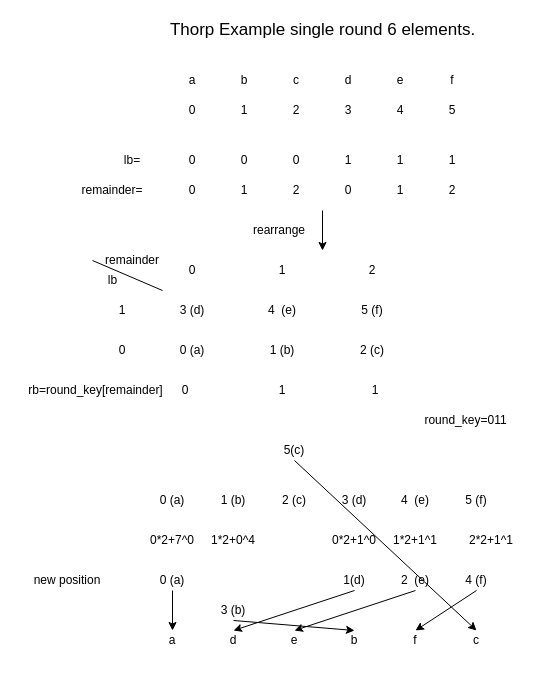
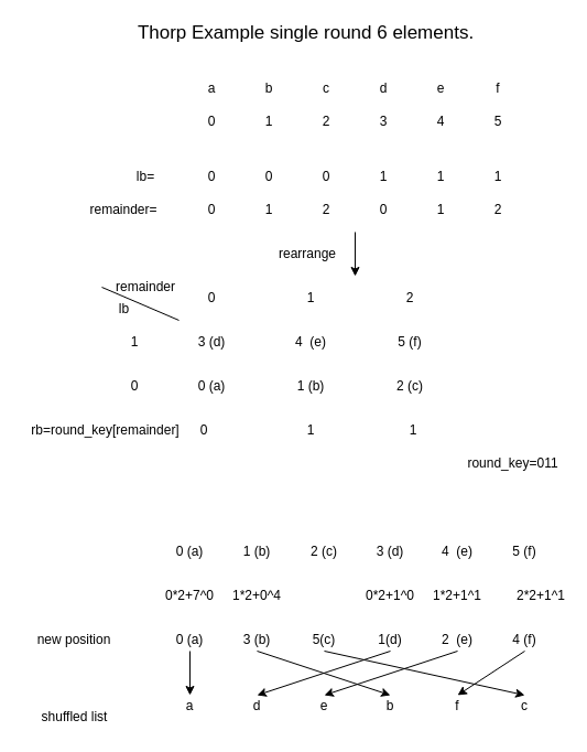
  <mxCell id="0" />
  <mxCell id="1" parent="0" />
- <mxCell id="2" value="&lt;font style=&quot;font-size: 17px&quot;&gt;Thorp Example single round 6 elements.&lt;/font&gt;" style="text;html=1;align=center;verticalAlign=middle;resizable=0;points=[];autosize=1;strokeColor=none;" vertex="1" parent="1"><mxGeometry x="162" y="20" width="320" height="20" as="geometry" /></mxCell>
+ <mxCell id="2" value="&lt;font style=&quot;font-size: 17px&quot;&gt;Thorp Example single round 6 elements.&lt;/font&gt;" style="text;html=1;align=center;verticalAlign=middle;resizable=0;points=[];autosize=1;strokeColor=none;" vertex="1" parent="1"><mxGeometry x="117" y="20" width="320" height="20" as="geometry" /></mxCell>
  <mxCell id="3" value="a" style="text;html=1;strokeColor=none;fillColor=none;align=center;verticalAlign=middle;whiteSpace=wrap;rounded=0;" vertex="1" parent="1"><mxGeometry x="172" y="70" width="40" height="20" as="geometry" /></mxCell>
  <mxCell id="4" value="b" style="text;html=1;strokeColor=none;fillColor=none;align=center;verticalAlign=middle;whiteSpace=wrap;rounded=0;" vertex="1" parent="1"><mxGeometry x="224" y="70" width="40" height="20" as="geometry" /></mxCell>
  <mxCell id="5" value="c" style="text;html=1;strokeColor=none;fillColor=none;align=center;verticalAlign=middle;whiteSpace=wrap;rounded=0;" vertex="1" parent="1"><mxGeometry x="276" y="70" width="40" height="20" as="geometry" /></mxCell>
  <mxCell id="6" value="d" style="text;html=1;strokeColor=none;fillColor=none;align=center;verticalAlign=middle;whiteSpace=wrap;rounded=0;" vertex="1" parent="1"><mxGeometry x="328" y="70" width="40" height="20" as="geometry" /></mxCell>
  <mxCell id="7" value="e" style="text;html=1;strokeColor=none;fillColor=none;align=center;verticalAlign=middle;whiteSpace=wrap;rounded=0;" vertex="1" parent="1"><mxGeometry x="380" y="70" width="40" height="20" as="geometry" /></mxCell>
  <mxCell id="8" value="f" style="text;html=1;strokeColor=none;fillColor=none;align=center;verticalAlign=middle;whiteSpace=wrap;rounded=0;" vertex="1" parent="1"><mxGeometry x="432" y="70" width="40" height="20" as="geometry" /></mxCell>
  <mxCell id="9" value="0" style="text;html=1;strokeColor=none;fillColor=none;align=center;verticalAlign=middle;whiteSpace=wrap;rounded=0;" vertex="1" parent="1"><mxGeometry x="172" y="100" width="40" height="20" as="geometry" /></mxCell>
  <mxCell id="10" value="1" style="text;html=1;strokeColor=none;fillColor=none;align=center;verticalAlign=middle;whiteSpace=wrap;rounded=0;" vertex="1" parent="1"><mxGeometry x="224" y="100" width="40" height="20" as="geometry" /></mxCell>
  <mxCell id="11" value="2" style="text;html=1;strokeColor=none;fillColor=none;align=center;verticalAlign=middle;whiteSpace=wrap;rounded=0;" vertex="1" parent="1"><mxGeometry x="276" y="100" width="40" height="20" as="geometry" /></mxCell>
  <mxCell id="12" value="3" style="text;html=1;strokeColor=none;fillColor=none;align=center;verticalAlign=middle;whiteSpace=wrap;rounded=0;" vertex="1" parent="1"><mxGeometry x="328" y="100" width="40" height="20" as="geometry" /></mxCell>
  <mxCell id="13" value="4" style="text;html=1;strokeColor=none;fillColor=none;align=center;verticalAlign=middle;whiteSpace=wrap;rounded=0;" vertex="1" parent="1"><mxGeometry x="380" y="100" width="40" height="20" as="geometry" /></mxCell>
  <mxCell id="14" value="5" style="text;html=1;strokeColor=none;fillColor=none;align=center;verticalAlign=middle;whiteSpace=wrap;rounded=0;" vertex="1" parent="1"><mxGeometry x="432" y="100" width="40" height="20" as="geometry" /></mxCell>
  <mxCell id="15" value="lb=" style="text;html=1;strokeColor=none;fillColor=none;align=center;verticalAlign=middle;whiteSpace=wrap;rounded=0;" vertex="1" parent="1"><mxGeometry x="112" y="150" width="40" height="20" as="geometry" /></mxCell>
  <mxCell id="16" value="remainder=" style="text;html=1;strokeColor=none;fillColor=none;align=center;verticalAlign=middle;whiteSpace=wrap;rounded=0;" vertex="1" parent="1"><mxGeometry x="92" y="180" width="40" height="20" as="geometry" /></mxCell>
  <mxCell id="17" value="0" style="text;html=1;strokeColor=none;fillColor=none;align=center;verticalAlign=middle;whiteSpace=wrap;rounded=0;" vertex="1" parent="1"><mxGeometry x="172" y="150" width="40" height="20" as="geometry" /></mxCell>
  <mxCell id="18" value="0" style="text;html=1;strokeColor=none;fillColor=none;align=center;verticalAlign=middle;whiteSpace=wrap;rounded=0;" vertex="1" parent="1"><mxGeometry x="172" y="180" width="40" height="20" as="geometry" /></mxCell>
  <mxCell id="19" value="0" style="text;html=1;strokeColor=none;fillColor=none;align=center;verticalAlign=middle;whiteSpace=wrap;rounded=0;" vertex="1" parent="1"><mxGeometry x="224" y="150" width="40" height="20" as="geometry" /></mxCell>
  <mxCell id="20" value="1" style="text;html=1;strokeColor=none;fillColor=none;align=center;verticalAlign=middle;whiteSpace=wrap;rounded=0;" vertex="1" parent="1"><mxGeometry x="224" y="180" width="40" height="20" as="geometry" /></mxCell>
  <mxCell id="21" value="0" style="text;html=1;strokeColor=none;fillColor=none;align=center;verticalAlign=middle;whiteSpace=wrap;rounded=0;" vertex="1" parent="1"><mxGeometry x="276" y="150" width="40" height="20" as="geometry" /></mxCell>
  <mxCell id="22" value="2" style="text;html=1;strokeColor=none;fillColor=none;align=center;verticalAlign=middle;whiteSpace=wrap;rounded=0;" vertex="1" parent="1"><mxGeometry x="276" y="180" width="40" height="20" as="geometry" /></mxCell>
  <mxCell id="23" value="1" style="text;html=1;strokeColor=none;fillColor=none;align=center;verticalAlign=middle;whiteSpace=wrap;rounded=0;" vertex="1" parent="1"><mxGeometry x="328" y="150" width="40" height="20" as="geometry" /></mxCell>
  <mxCell id="24" value="0" style="text;html=1;strokeColor=none;fillColor=none;align=center;verticalAlign=middle;whiteSpace=wrap;rounded=0;" vertex="1" parent="1"><mxGeometry x="328" y="180" width="40" height="20" as="geometry" /></mxCell>
  <mxCell id="25" value="1" style="text;html=1;strokeColor=none;fillColor=none;align=center;verticalAlign=middle;whiteSpace=wrap;rounded=0;" vertex="1" parent="1"><mxGeometry x="380" y="150" width="40" height="20" as="geometry" /></mxCell>
  <mxCell id="26" value="1" style="text;html=1;strokeColor=none;fillColor=none;align=center;verticalAlign=middle;whiteSpace=wrap;rounded=0;" vertex="1" parent="1"><mxGeometry x="380" y="180" width="40" height="20" as="geometry" /></mxCell>
  <mxCell id="27" value="1" style="text;html=1;strokeColor=none;fillColor=none;align=center;verticalAlign=middle;whiteSpace=wrap;rounded=0;" vertex="1" parent="1"><mxGeometry x="432" y="150" width="40" height="20" as="geometry" /></mxCell>
  <mxCell id="28" value="2" style="text;html=1;strokeColor=none;fillColor=none;align=center;verticalAlign=middle;whiteSpace=wrap;rounded=0;" vertex="1" parent="1"><mxGeometry x="432" y="180" width="40" height="20" as="geometry" /></mxCell>
  <mxCell id="29" value="round_key=011" style="text;html=1;align=center;verticalAlign=middle;resizable=0;points=[];autosize=1;strokeColor=none;" vertex="1" parent="1"><mxGeometry x="420" y="410" width="90" height="20" as="geometry" /></mxCell>
  <mxCell id="30" value="" style="endArrow=classic;html=1;" edge="1" parent="1"><mxGeometry width="50" height="50" relative="1" as="geometry"><mxPoint x="322" y="210" as="sourcePoint" /><mxPoint x="322" y="250" as="targetPoint" /></mxGeometry></mxCell>
  <mxCell id="31" value="rearrange" style="text;html=1;strokeColor=none;fillColor=none;align=center;verticalAlign=middle;whiteSpace=wrap;rounded=0;" vertex="1" parent="1"><mxGeometry x="242" y="220" width="74" height="20" as="geometry" /></mxCell>
  <mxCell id="32" value="lb" style="text;html=1;align=center;verticalAlign=middle;resizable=0;points=[];autosize=1;strokeColor=none;" vertex="1" parent="1"><mxGeometry x="102" y="270" width="20" height="20" as="geometry" /></mxCell>
  <mxCell id="33" value="remainder" style="text;html=1;strokeColor=none;fillColor=none;align=center;verticalAlign=middle;whiteSpace=wrap;rounded=0;" vertex="1" parent="1"><mxGeometry x="112" y="250" width="40" height="20" as="geometry" /></mxCell>
  <mxCell id="34" value="" style="endArrow=none;html=1;" edge="1" parent="1"><mxGeometry width="50" height="50" relative="1" as="geometry"><mxPoint x="162" y="290" as="sourcePoint" /><mxPoint x="92" y="260" as="targetPoint" /></mxGeometry></mxCell>
  <mxCell id="35" value="0" style="text;html=1;strokeColor=none;fillColor=none;align=center;verticalAlign=middle;whiteSpace=wrap;rounded=0;" vertex="1" parent="1"><mxGeometry x="172" y="260" width="40" height="20" as="geometry" /></mxCell>
  <mxCell id="36" value="1" style="text;html=1;strokeColor=none;fillColor=none;align=center;verticalAlign=middle;whiteSpace=wrap;rounded=0;" vertex="1" parent="1"><mxGeometry x="262" y="260" width="40" height="20" as="geometry" /></mxCell>
  <mxCell id="37" value="2" style="text;html=1;strokeColor=none;fillColor=none;align=center;verticalAlign=middle;whiteSpace=wrap;rounded=0;" vertex="1" parent="1"><mxGeometry x="352" y="260" width="40" height="20" as="geometry" /></mxCell>
  <mxCell id="38" value="1" style="text;html=1;strokeColor=none;fillColor=none;align=center;verticalAlign=middle;whiteSpace=wrap;rounded=0;" vertex="1" parent="1"><mxGeometry x="102" y="300" width="40" height="20" as="geometry" /></mxCell>
  <mxCell id="39" value="0" style="text;html=1;strokeColor=none;fillColor=none;align=center;verticalAlign=middle;whiteSpace=wrap;rounded=0;" vertex="1" parent="1"><mxGeometry x="102" y="340" width="40" height="20" as="geometry" /></mxCell>
  <mxCell id="40" value="rb=round_key[remainder]" style="text;html=1;align=center;verticalAlign=middle;resizable=0;points=[];autosize=1;strokeColor=none;" vertex="1" parent="1"><mxGeometry x="20" y="380" width="150" height="20" as="geometry" /></mxCell>
  <mxCell id="41" value="3 (d)" style="text;html=1;strokeColor=none;fillColor=none;align=center;verticalAlign=middle;whiteSpace=wrap;rounded=0;" vertex="1" parent="1"><mxGeometry x="172" y="300" width="40" height="20" as="geometry" /></mxCell>
  <mxCell id="42" value="4&amp;nbsp; (e)" style="text;html=1;strokeColor=none;fillColor=none;align=center;verticalAlign=middle;whiteSpace=wrap;rounded=0;" vertex="1" parent="1"><mxGeometry x="262" y="300" width="40" height="20" as="geometry" /></mxCell>
  <mxCell id="43" value="5 (f)" style="text;html=1;strokeColor=none;fillColor=none;align=center;verticalAlign=middle;whiteSpace=wrap;rounded=0;" vertex="1" parent="1"><mxGeometry x="352" y="300" width="40" height="20" as="geometry" /></mxCell>
  <mxCell id="44" value="0 (a)" style="text;html=1;strokeColor=none;fillColor=none;align=center;verticalAlign=middle;whiteSpace=wrap;rounded=0;" vertex="1" parent="1"><mxGeometry x="172" y="340" width="40" height="20" as="geometry" /></mxCell>
  <mxCell id="45" value="1 (b)" style="text;html=1;strokeColor=none;fillColor=none;align=center;verticalAlign=middle;whiteSpace=wrap;rounded=0;" vertex="1" parent="1"><mxGeometry x="262" y="340" width="40" height="20" as="geometry" /></mxCell>
  <mxCell id="46" value="2 (c)" style="text;html=1;strokeColor=none;fillColor=none;align=center;verticalAlign=middle;whiteSpace=wrap;rounded=0;" vertex="1" parent="1"><mxGeometry x="352" y="340" width="40" height="20" as="geometry" /></mxCell>
  <mxCell id="47" value="0" style="text;html=1;strokeColor=none;fillColor=none;align=center;verticalAlign=middle;whiteSpace=wrap;rounded=0;" vertex="1" parent="1"><mxGeometry x="165" y="380" width="40" height="20" as="geometry" /></mxCell>
  <mxCell id="48" value="1" style="text;html=1;strokeColor=none;fillColor=none;align=center;verticalAlign=middle;whiteSpace=wrap;rounded=0;" vertex="1" parent="1"><mxGeometry x="262" y="380" width="40" height="20" as="geometry" /></mxCell>
  <mxCell id="49" value="1" style="text;html=1;strokeColor=none;fillColor=none;align=center;verticalAlign=middle;whiteSpace=wrap;rounded=0;" vertex="1" parent="1"><mxGeometry x="355" y="380" width="40" height="20" as="geometry" /></mxCell>
  <mxCell id="50" value="new position" style="text;html=1;strokeColor=none;fillColor=none;align=center;verticalAlign=middle;whiteSpace=wrap;rounded=0;" vertex="1" parent="1"><mxGeometry x="22" y="570" width="90" height="20" as="geometry" /></mxCell>
  <mxCell id="51" value="0 (a)" style="text;html=1;strokeColor=none;fillColor=none;align=center;verticalAlign=middle;whiteSpace=wrap;rounded=0;" vertex="1" parent="1"><mxGeometry x="152" y="490" width="40" height="20" as="geometry" /></mxCell>
  <mxCell id="52" value="1 (b)" style="text;html=1;strokeColor=none;fillColor=none;align=center;verticalAlign=middle;whiteSpace=wrap;rounded=0;" vertex="1" parent="1"><mxGeometry x="213" y="490" width="40" height="20" as="geometry" /></mxCell>
  <mxCell id="53" value="2 (c)" style="text;html=1;strokeColor=none;fillColor=none;align=center;verticalAlign=middle;whiteSpace=wrap;rounded=0;" vertex="1" parent="1"><mxGeometry x="274" y="490" width="40" height="20" as="geometry" /></mxCell>
  <mxCell id="54" value="3 (d)" style="text;html=1;strokeColor=none;fillColor=none;align=center;verticalAlign=middle;whiteSpace=wrap;rounded=0;" vertex="1" parent="1"><mxGeometry x="334" y="490" width="40" height="20" as="geometry" /></mxCell>
  <mxCell id="55" value="4&amp;nbsp; (e)" style="text;html=1;strokeColor=none;fillColor=none;align=center;verticalAlign=middle;whiteSpace=wrap;rounded=0;" vertex="1" parent="1"><mxGeometry x="395" y="490" width="40" height="20" as="geometry" /></mxCell>
  <mxCell id="56" value="5 (f)" style="text;html=1;strokeColor=none;fillColor=none;align=center;verticalAlign=middle;whiteSpace=wrap;rounded=0;" vertex="1" parent="1"><mxGeometry x="456" y="490" width="40" height="20" as="geometry" /></mxCell>
  <mxCell id="57" value="&lt;div&gt;0*2+7^0&lt;/div&gt;" style="text;html=1;strokeColor=none;fillColor=none;align=center;verticalAlign=middle;whiteSpace=wrap;rounded=0;" vertex="1" parent="1"><mxGeometry x="152" y="530" width="40" height="20" as="geometry" /></mxCell>
  <mxCell id="58" value="1*2+0^4" style="text;html=1;strokeColor=none;fillColor=none;align=center;verticalAlign=middle;whiteSpace=wrap;rounded=0;" vertex="1" parent="1"><mxGeometry x="213" y="530" width="40" height="20" as="geometry" /></mxCell>
  <mxCell id="59" value="0*2+1^0" style="text;html=1;strokeColor=none;fillColor=none;align=center;verticalAlign=middle;whiteSpace=wrap;rounded=0;" vertex="1" parent="1"><mxGeometry x="334" y="530" width="40" height="20" as="geometry" /></mxCell>
  <mxCell id="60" value="1*2+1^1" style="text;html=1;strokeColor=none;fillColor=none;align=center;verticalAlign=middle;whiteSpace=wrap;rounded=0;" vertex="1" parent="1"><mxGeometry x="395" y="530" width="40" height="20" as="geometry" /></mxCell>
  <mxCell id="61" value="2*2+1^1" style="text;html=1;strokeColor=none;fillColor=none;align=center;verticalAlign=middle;whiteSpace=wrap;rounded=0;" vertex="1" parent="1"><mxGeometry x="471" y="530" width="40" height="20" as="geometry" /></mxCell>
  <mxCell id="62" style="edgeStyle=orthogonalEdgeStyle;rounded=0;orthogonalLoop=1;jettySize=auto;html=1;exitX=0.5;exitY=1;exitDx=0;exitDy=0;entryX=0.5;entryY=0;entryDx=0;entryDy=0;" edge="1" parent="1" source="63" target="75"><mxGeometry relative="1" as="geometry" /></mxCell>
  <mxCell id="63" value="0 (a)" style="text;html=1;strokeColor=none;fillColor=none;align=center;verticalAlign=middle;whiteSpace=wrap;rounded=0;" vertex="1" parent="1"><mxGeometry x="152" y="570" width="40" height="20" as="geometry" /></mxCell>
  <mxCell id="64" style="rounded=0;orthogonalLoop=1;jettySize=auto;html=1;exitX=0.5;exitY=1;exitDx=0;exitDy=0;entryX=0.5;entryY=0;entryDx=0;entryDy=0;" edge="1" parent="1" source="65" target="78"><mxGeometry relative="1" as="geometry" /></mxCell>
- <mxCell id="65" value="3 (b)" style="text;html=1;strokeColor=none;fillColor=none;align=center;verticalAlign=middle;whiteSpace=wrap;rounded=0;" vertex="1" parent="1"><mxGeometry x="213" y="600" width="40" height="20" as="geometry" /></mxCell>
+ <mxCell id="65" value="3 (b)" style="text;html=1;strokeColor=none;fillColor=none;align=center;verticalAlign=middle;whiteSpace=wrap;rounded=0;" vertex="1" parent="1"><mxGeometry x="213" y="570" width="40" height="20" as="geometry" /></mxCell>
  <mxCell id="66" style="edgeStyle=none;rounded=0;orthogonalLoop=1;jettySize=auto;html=1;exitX=0.5;exitY=1;exitDx=0;exitDy=0;entryX=0.5;entryY=0;entryDx=0;entryDy=0;" edge="1" parent="1" source="67" target="80"><mxGeometry relative="1" as="geometry" /></mxCell>
- <mxCell id="67" value="5(c)" style="text;html=1;strokeColor=none;fillColor=none;align=center;verticalAlign=middle;whiteSpace=wrap;rounded=0;" vertex="1" parent="1"><mxGeometry x="274" y="440" width="40" height="20" as="geometry" /></mxCell>
+ <mxCell id="67" value="5(c)" style="text;html=1;strokeColor=none;fillColor=none;align=center;verticalAlign=middle;whiteSpace=wrap;rounded=0;" vertex="1" parent="1"><mxGeometry x="274" y="570" width="40" height="20" as="geometry" /></mxCell>
  <mxCell id="68" style="edgeStyle=none;rounded=0;orthogonalLoop=1;jettySize=auto;html=1;exitX=0.5;exitY=1;exitDx=0;exitDy=0;entryX=0.5;entryY=0;entryDx=0;entryDy=0;" edge="1" parent="1" source="69" target="76"><mxGeometry relative="1" as="geometry" /></mxCell>
  <mxCell id="69" value="1(d)" style="text;html=1;strokeColor=none;fillColor=none;align=center;verticalAlign=middle;whiteSpace=wrap;rounded=0;" vertex="1" parent="1"><mxGeometry x="334" y="570" width="40" height="20" as="geometry" /></mxCell>
  <mxCell id="70" style="edgeStyle=none;rounded=0;orthogonalLoop=1;jettySize=auto;html=1;exitX=0.5;exitY=1;exitDx=0;exitDy=0;entryX=0.5;entryY=0;entryDx=0;entryDy=0;" edge="1" parent="1" source="71" target="77"><mxGeometry relative="1" as="geometry" /></mxCell>
  <mxCell id="71" value="2&amp;nbsp; (e)" style="text;html=1;strokeColor=none;fillColor=none;align=center;verticalAlign=middle;whiteSpace=wrap;rounded=0;" vertex="1" parent="1"><mxGeometry x="395" y="570" width="40" height="20" as="geometry" /></mxCell>
  <mxCell id="72" style="edgeStyle=none;rounded=0;orthogonalLoop=1;jettySize=auto;html=1;exitX=0.5;exitY=1;exitDx=0;exitDy=0;entryX=0.5;entryY=0;entryDx=0;entryDy=0;" edge="1" parent="1" source="73" target="79"><mxGeometry relative="1" as="geometry" /></mxCell>
  <mxCell id="73" value="4 (f)" style="text;html=1;strokeColor=none;fillColor=none;align=center;verticalAlign=middle;whiteSpace=wrap;rounded=0;" vertex="1" parent="1"><mxGeometry x="456" y="570" width="40" height="20" as="geometry" /></mxCell>
+ <mxCell id="74" value="shuffled list" style="text;html=1;align=center;verticalAlign=middle;resizable=0;points=[];autosize=1;strokeColor=none;" vertex="1" parent="1"><mxGeometry x="32" y="640" width="70" height="20" as="geometry" /></mxCell>
  <mxCell id="75" value="a" style="text;html=1;strokeColor=none;fillColor=none;align=center;verticalAlign=middle;whiteSpace=wrap;rounded=0;" vertex="1" parent="1"><mxGeometry x="152" y="630" width="40" height="20" as="geometry" /></mxCell>
  <mxCell id="76" value="d" style="text;html=1;strokeColor=none;fillColor=none;align=center;verticalAlign=middle;whiteSpace=wrap;rounded=0;" vertex="1" parent="1"><mxGeometry x="213" y="630" width="40" height="20" as="geometry" /></mxCell>
  <mxCell id="77" value="e" style="text;html=1;strokeColor=none;fillColor=none;align=center;verticalAlign=middle;whiteSpace=wrap;rounded=0;" vertex="1" parent="1"><mxGeometry x="274" y="630" width="40" height="20" as="geometry" /></mxCell>
  <mxCell id="78" value="b" style="text;html=1;strokeColor=none;fillColor=none;align=center;verticalAlign=middle;whiteSpace=wrap;rounded=0;" vertex="1" parent="1"><mxGeometry x="334" y="630" width="40" height="20" as="geometry" /></mxCell>
  <mxCell id="79" value="f" style="text;html=1;strokeColor=none;fillColor=none;align=center;verticalAlign=middle;whiteSpace=wrap;rounded=0;" vertex="1" parent="1"><mxGeometry x="395" y="630" width="40" height="20" as="geometry" /></mxCell>
  <mxCell id="80" value="c" style="text;html=1;strokeColor=none;fillColor=none;align=center;verticalAlign=middle;whiteSpace=wrap;rounded=0;" vertex="1" parent="1"><mxGeometry x="456" y="630" width="40" height="20" as="geometry" /></mxCell>
